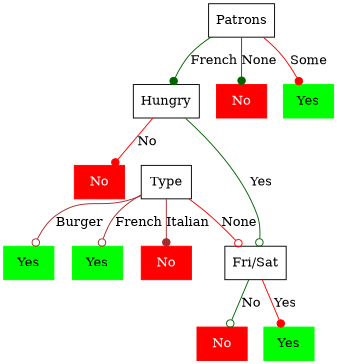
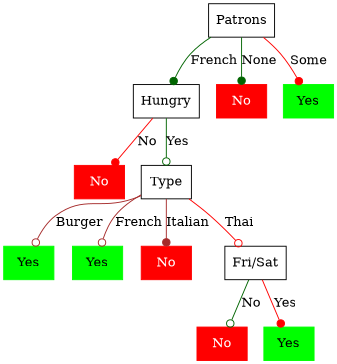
  digraph {
    node [shape=box color=red fontcolor=black style=filled]
    edge [arrowhead=dot color=darkgreen]
    n1 [label=Patrons color="" fontcolor="" style=""]
    n2 [color=black label=Hungry style=""]
    n3 [fontcolor=white label=No]
    n4 [color=green label=Yes]
    n5 [fontcolor=white label=No]
    n6 [color=black label=Type style=""]
    n7 [color=green label=Yes]
    n8 [color=green label=Yes]
    n9 [fontcolor=white label=No]
    n10 [color=black label="Fri/Sat" style=""]
    n11 [fontcolor=white label=No]
    n12 [color=green label=Yes]
    n1 -> n2 [label=French]
    n1 -> n3 [label=None]
    n1 -> n4 [color=red label=Some]
    n2 -> n5 [color=red label=No]
-   n2 -> n10 [arrowhead=odot label=Yes]
+   n2 -> n6 [arrowhead=odot label=Yes]
    n6 -> n7 [arrowhead=odot color=brown label=Burger]
    n6 -> n8 [arrowhead=odot color=brown label=French]
    n6 -> n9 [color=brown label=Italian]
-   n6 -> n10 [arrowhead=odot color=red label=None]
+   n6 -> n10 [arrowhead=odot color=red label=Thai]
    n10 -> n11 [arrowhead=odot label=No]
    n10 -> n12 [color=red label=Yes]
  }
